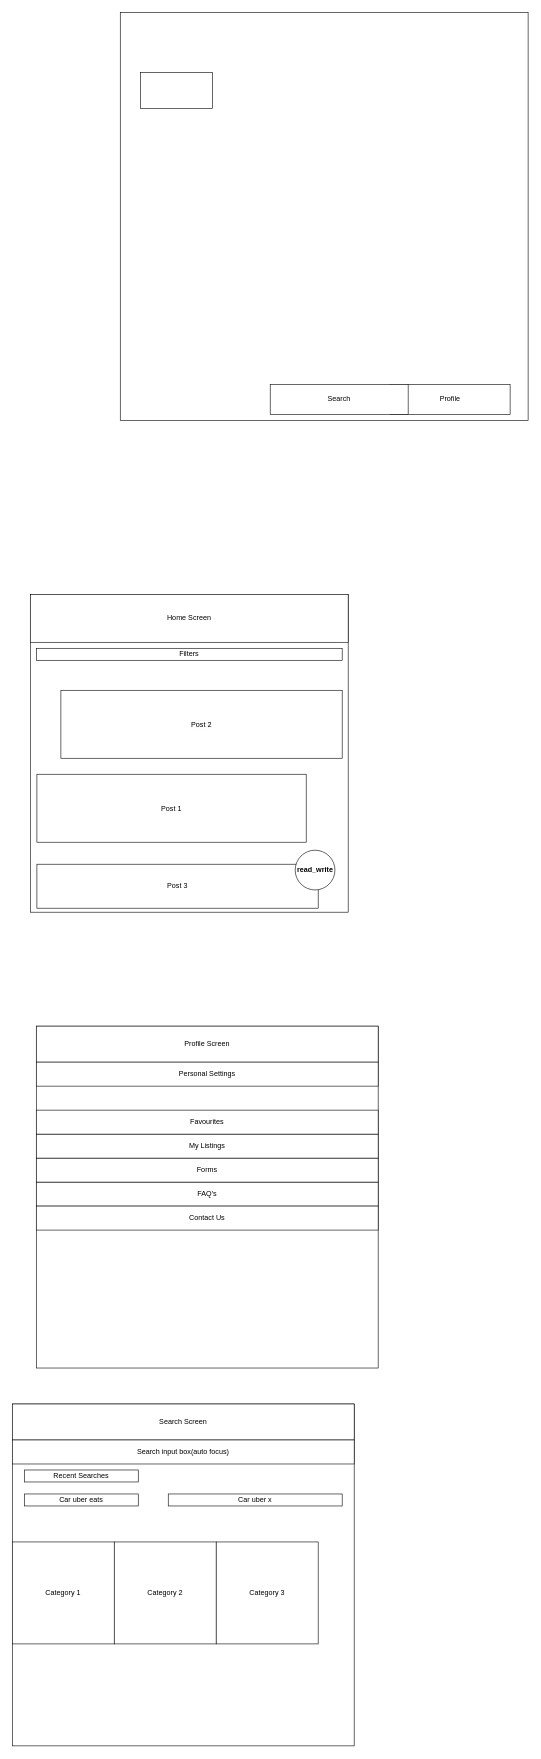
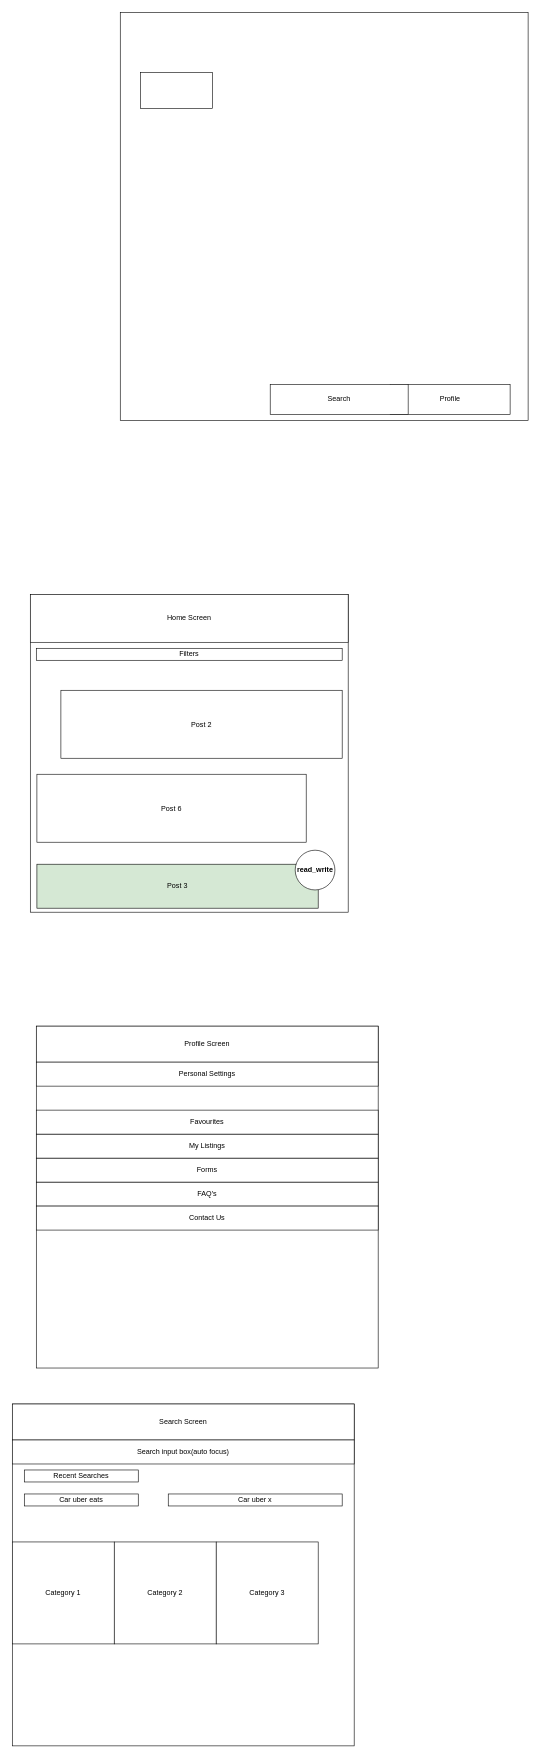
  <mxCell id="0" />
  <mxCell id="1" parent="0" />
  <mxCell id="2" value="" style="whiteSpace=wrap;html=1;aspect=fixed;" parent="1" vertex="1"><mxGeometry x="200" y="20" width="680" height="680" as="geometry" /></mxCell>
  <mxCell id="3" value="Profile" style="rounded=0;whiteSpace=wrap;html=1;" parent="1" vertex="1"><mxGeometry x="650" y="640" width="200" height="50" as="geometry" /></mxCell>
  <mxCell id="4" value="Search" style="rounded=0;whiteSpace=wrap;html=1;" parent="1" vertex="1"><mxGeometry x="450" y="640" width="230" height="50" as="geometry" /></mxCell>
  <mxCell id="5" value="" style="rounded=0;whiteSpace=wrap;html=1;" parent="1" vertex="1"><mxGeometry x="234" y="120" width="120" height="60" as="geometry" /></mxCell>
  <mxCell id="6" value="" style="group" parent="1" vertex="1" connectable="0"><mxGeometry y="1710" width="570" height="570" as="geometry" x="60" /></mxCell>
  <mxCell id="7" value="" style="whiteSpace=wrap;html=1;aspect=fixed;" parent="6" vertex="1"><mxGeometry width="570" height="570" as="geometry" /></mxCell>
  <mxCell id="8" value="Profile Screen" style="rounded=0;whiteSpace=wrap;html=1;" parent="6" vertex="1"><mxGeometry width="570" height="60" as="geometry" /></mxCell>
  <mxCell id="9" value="FAQ's" style="rounded=0;whiteSpace=wrap;html=1;" parent="6" vertex="1"><mxGeometry y="260" width="570" height="40" as="geometry" /></mxCell>
  <mxCell id="10" value="Contact Us" style="rounded=0;whiteSpace=wrap;html=1;" parent="6" vertex="1"><mxGeometry y="300" width="570" height="40" as="geometry" /></mxCell>
  <mxCell id="11" value="Forms" style="rounded=0;whiteSpace=wrap;html=1;" parent="6" vertex="1"><mxGeometry y="220" width="570" height="40" as="geometry" /></mxCell>
  <mxCell id="12" value="My Listings" style="rounded=0;whiteSpace=wrap;html=1;" parent="6" vertex="1"><mxGeometry y="180" width="570" height="40" as="geometry" /></mxCell>
  <mxCell id="13" value="Favourites" style="rounded=0;whiteSpace=wrap;html=1;" parent="6" vertex="1"><mxGeometry y="140" width="570" height="40" as="geometry" /></mxCell>
  <mxCell id="14" value="Personal Settings" style="rounded=0;whiteSpace=wrap;html=1;" parent="6" vertex="1"><mxGeometry y="60" width="570" height="40" as="geometry" /></mxCell>
  <mxCell id="15" value="" style="group" parent="1" vertex="1" connectable="0"><mxGeometry x="50" y="990" width="530" height="640" as="geometry" /></mxCell>
  <mxCell id="16" value="" style="whiteSpace=wrap;html=1;aspect=fixed;" parent="15" vertex="1"><mxGeometry width="530" height="530" as="geometry" /></mxCell>
  <mxCell id="17" value="Home Screen" style="rounded=0;whiteSpace=wrap;html=1;" parent="15" vertex="1"><mxGeometry width="530" height="80" as="geometry" /></mxCell>
- <mxCell id="18" value="Post 1" style="rounded=0;whiteSpace=wrap;html=1;" parent="15" vertex="1"><mxGeometry x="11.04" y="300" width="448.96" height="113.33" as="geometry" /></mxCell>
+ <mxCell id="18" value="Post 6" style="rounded=0;whiteSpace=wrap;html=1;" parent="15" vertex="1"><mxGeometry x="11.04" y="300" width="448.96" height="113.33" as="geometry" /></mxCell>
  <mxCell id="19" value="&lt;span style=&quot;color: rgb(0, 0, 0); font-family: Helvetica; font-size: 12px; font-style: normal; font-variant-ligatures: normal; font-variant-caps: normal; font-weight: 400; letter-spacing: normal; orphans: 2; text-align: center; text-indent: 0px; text-transform: none; widows: 2; word-spacing: 0px; -webkit-text-stroke-width: 0px; background-color: rgb(251, 251, 251); text-decoration-thickness: initial; text-decoration-style: initial; text-decoration-color: initial; float: none; display: inline !important;&quot;&gt;Post 2&lt;/span&gt;" style="rounded=0;whiteSpace=wrap;html=1;" parent="15" vertex="1"><mxGeometry x="51.04" y="160" width="468.96" height="113.33" as="geometry" /></mxCell>
- <mxCell id="20" value="Post 3" style="rounded=0;whiteSpace=wrap;html=1;" parent="15" vertex="1"><mxGeometry x="11.04" y="450" width="468.96" height="73.33" as="geometry" /></mxCell>
+ <mxCell id="20" value="Post 3" style="rounded=0;whiteSpace=wrap;html=1;fillColor=#d5e8d4;" parent="15" vertex="1"><mxGeometry x="11.04" y="450" width="468.96" height="73.33" as="geometry" /></mxCell>
  <mxCell id="21" value="&lt;b&gt;read_write&lt;/b&gt;" style="ellipse;whiteSpace=wrap;html=1;aspect=fixed;" parent="15" vertex="1"><mxGeometry x="441.667" y="426.667" width="66.25" height="66.25" as="geometry" /></mxCell>
  <mxCell id="22" value="Filters" style="whiteSpace=wrap;html=1;rounded=0;" parent="15" vertex="1"><mxGeometry x="10" y="90" width="510" height="20" as="geometry" /></mxCell>
  <mxCell id="23" style="edgeStyle=orthogonalEdgeStyle;rounded=0;orthogonalLoop=1;jettySize=auto;html=1;exitX=0.5;exitY=1;exitDx=0;exitDy=0;" parent="15" source="22" target="22" edge="1"><mxGeometry relative="1" as="geometry" /></mxCell>
  <mxCell id="24" value="" style="group" parent="1" vertex="1" connectable="0"><mxGeometry x="20" y="2340" width="580" height="570" as="geometry" /></mxCell>
  <mxCell id="25" value="" style="whiteSpace=wrap;html=1;aspect=fixed;" parent="24" vertex="1"><mxGeometry width="570" height="570" as="geometry" /></mxCell>
  <mxCell id="26" value="Search Screen" style="rounded=0;whiteSpace=wrap;html=1;" parent="24" vertex="1"><mxGeometry width="570" height="60" as="geometry" /></mxCell>
  <mxCell id="27" value="Search input box(auto focus)" style="rounded=0;whiteSpace=wrap;html=1;" parent="24" vertex="1"><mxGeometry y="60" width="570" height="40" as="geometry" /></mxCell>
  <mxCell id="28" value="Car uber x" style="rounded=0;whiteSpace=wrap;html=1;" parent="24" vertex="1"><mxGeometry x="260" y="150" width="290" height="20" as="geometry" /></mxCell>
  <mxCell id="29" value="Car uber eats" style="rounded=0;whiteSpace=wrap;html=1;" parent="24" vertex="1"><mxGeometry x="20" y="150" width="190" height="20" as="geometry" /></mxCell>
  <mxCell id="30" value="Recent Searches" style="rounded=0;whiteSpace=wrap;html=1;" parent="24" vertex="1"><mxGeometry x="20" y="110" width="190" height="20" as="geometry" /></mxCell>
  <mxCell id="31" value="Category 1" style="whiteSpace=wrap;html=1;aspect=fixed;" parent="24" vertex="1"><mxGeometry y="230" width="170" height="170" as="geometry" /></mxCell>
  <mxCell id="32" value="Category 2" style="whiteSpace=wrap;html=1;aspect=fixed;" parent="24" vertex="1"><mxGeometry x="170" y="230" width="170" height="170" as="geometry" /></mxCell>
  <mxCell id="33" value="Category 3" style="whiteSpace=wrap;html=1;aspect=fixed;" parent="24" vertex="1"><mxGeometry x="340" y="230" width="170" height="170" as="geometry" /></mxCell>
